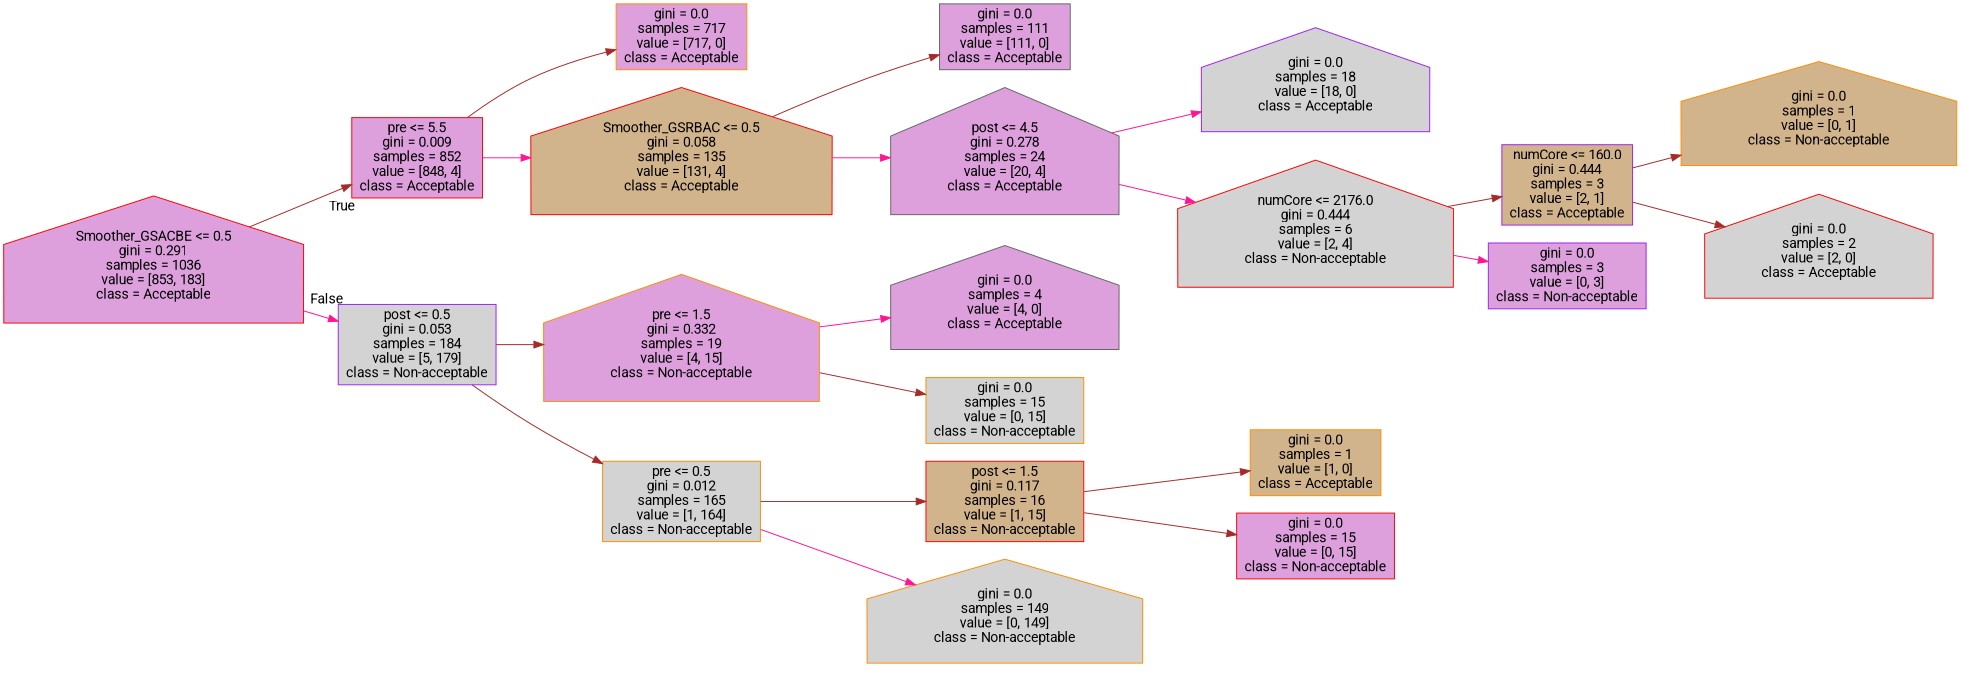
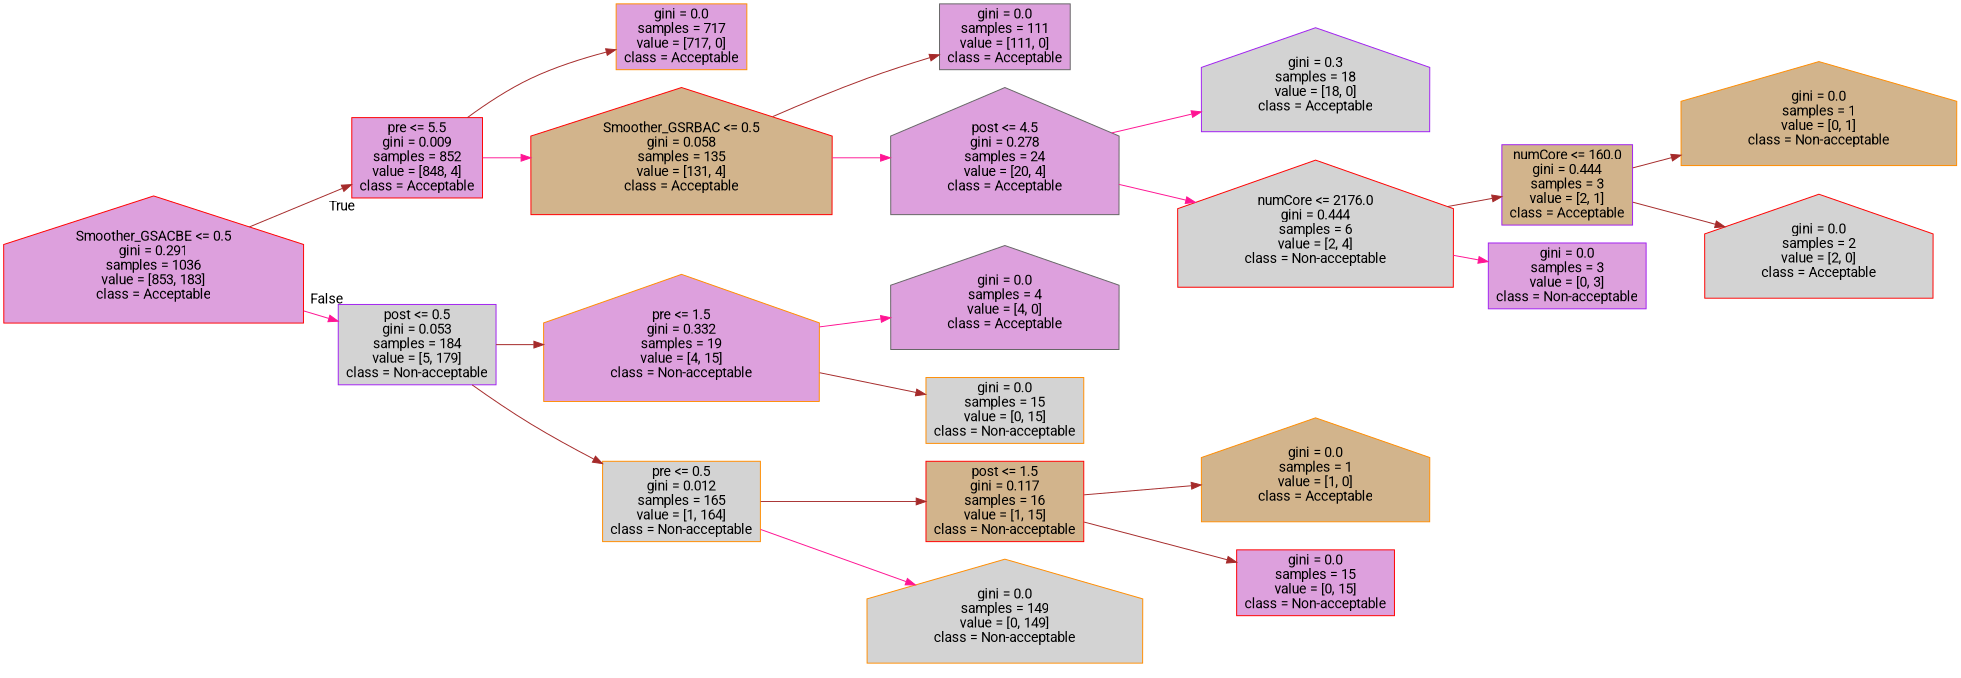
  digraph {
    fontname=Roboto
    rankdir=LR
    node [color=red fillcolor=plum fontname=Roboto shape=house style=filled]
    edge [color=brown fontname=Roboto]
    n1 [label="Smoother_GSACBE <= 0.5\ngini = 0.291\nsamples = 1036\nvalue = [853, 183]\nclass = Acceptable"]
    n2 [label="pre <= 5.5\ngini = 0.009\nsamples = 852\nvalue = [848, 4]\nclass = Acceptable" shape=box]
    n3 [color=purple fillcolor=lightgrey label="post <= 0.5\ngini = 0.053\nsamples = 184\nvalue = [5, 179]\nclass = Non-acceptable" shape=box]
    n4 [color=darkorange label="gini = 0.0\nsamples = 717\nvalue = [717, 0]\nclass = Acceptable" shape=box]
    n5 [fillcolor=tan label="Smoother_GSRBAC <= 0.5\ngini = 0.058\nsamples = 135\nvalue = [131, 4]\nclass = Acceptable"]
    n6 [color=darkorange label="pre <= 1.5\ngini = 0.332\nsamples = 19\nvalue = [4, 15]\nclass = Non-acceptable"]
    n7 [color=darkorange fillcolor=lightgrey label="pre <= 0.5\ngini = 0.012\nsamples = 165\nvalue = [1, 164]\nclass = Non-acceptable" shape=box]
    n8 [color=gray40 label="gini = 0.0\nsamples = 111\nvalue = [111, 0]\nclass = Acceptable" shape=box]
    n9 [color=gray40 label="post <= 4.5\ngini = 0.278\nsamples = 24\nvalue = [20, 4]\nclass = Acceptable"]
-   n10 [color=purple fillcolor=lightgrey label="gini = 0.0\nsamples = 18\nvalue = [18, 0]\nclass = Acceptable"]
+   n10 [color=purple fillcolor=lightgrey label="gini = 0.3\nsamples = 18\nvalue = [18, 0]\nclass = Acceptable"]
    n11 [fillcolor=lightgrey label="numCore <= 2176.0\ngini = 0.444\nsamples = 6\nvalue = [2, 4]\nclass = Non-acceptable"]
    n12 [color=purple fillcolor=tan label="numCore <= 160.0\ngini = 0.444\nsamples = 3\nvalue = [2, 1]\nclass = Acceptable" shape=box]
    n13 [color=purple label="gini = 0.0\nsamples = 3\nvalue = [0, 3]\nclass = Non-acceptable" shape=box]
    n14 [color=darkorange fillcolor=tan label="gini = 0.0\nsamples = 1\nvalue = [0, 1]\nclass = Non-acceptable"]
    n15 [fillcolor=lightgrey label="gini = 0.0\nsamples = 2\nvalue = [2, 0]\nclass = Acceptable"]
    n16 [color=gray40 label="gini = 0.0\nsamples = 4\nvalue = [4, 0]\nclass = Acceptable"]
    n17 [color=darkorange fillcolor=lightgrey label="gini = 0.0\nsamples = 15\nvalue = [0, 15]\nclass = Non-acceptable" shape=box]
    n18 [fillcolor=tan label="post <= 1.5\ngini = 0.117\nsamples = 16\nvalue = [1, 15]\nclass = Non-acceptable" shape=box]
    n19 [color=darkorange fillcolor=lightgrey label="gini = 0.0\nsamples = 149\nvalue = [0, 149]\nclass = Non-acceptable"]
-   n20 [color=darkorange fillcolor=tan label="gini = 0.0\nsamples = 1\nvalue = [1, 0]\nclass = Acceptable" shape=box]
+   n20 [color=darkorange fillcolor=tan label="gini = 0.0\nsamples = 1\nvalue = [1, 0]\nclass = Acceptable"]
    n21 [label="gini = 0.0\nsamples = 15\nvalue = [0, 15]\nclass = Non-acceptable" shape=box]
    n1 -> n2 [headlabel=True labelangle=45 labeldistance=2.5]
    n1 -> n3 [color=deeppink headlabel=False labelangle=-45 labeldistance=2.5]
    n2 -> n4
    n2 -> n5 [color=deeppink]
    n3 -> n6
    n3 -> n7
    n5 -> n8
    n5 -> n9 [color=deeppink]
    n6 -> n16 [color=deeppink]
    n6 -> n17
    n7 -> n18
    n7 -> n19 [color=deeppink]
    n9 -> n10 [color=deeppink]
    n9 -> n11 [color=deeppink]
    n11 -> n12
    n11 -> n13 [color=deeppink]
    n12 -> n14
    n12 -> n15
    n18 -> n20
    n18 -> n21
  }
